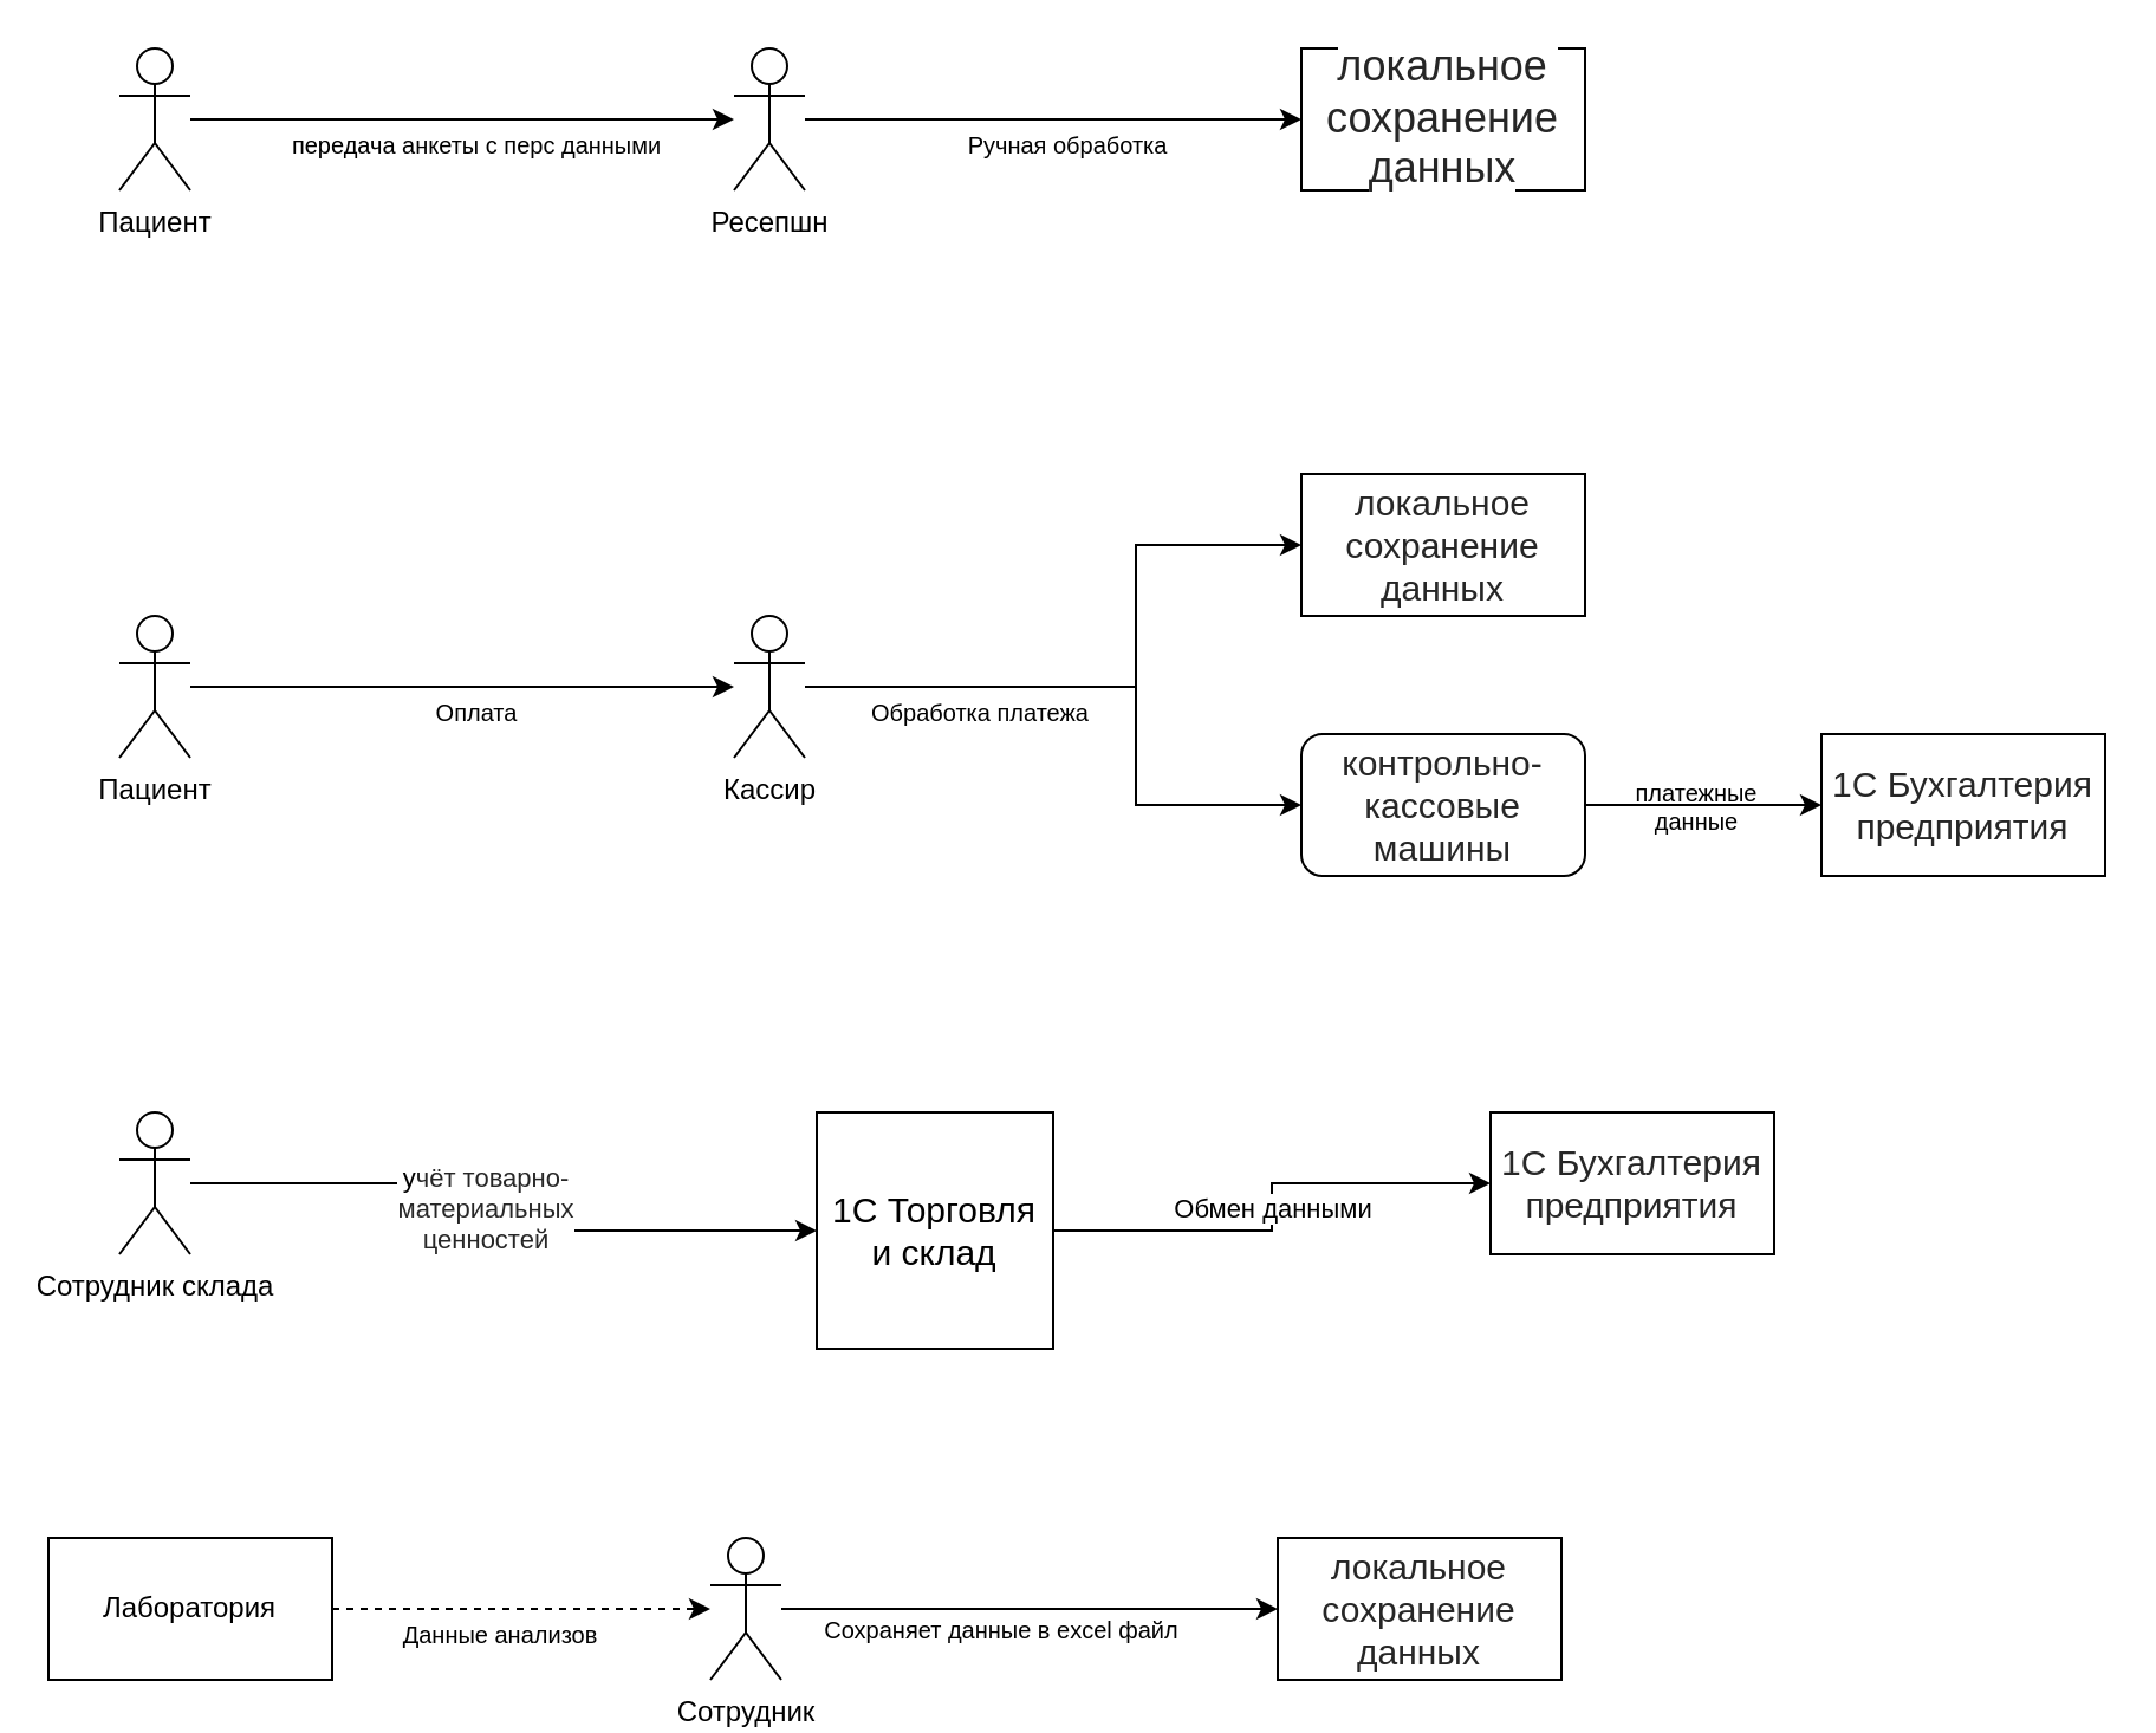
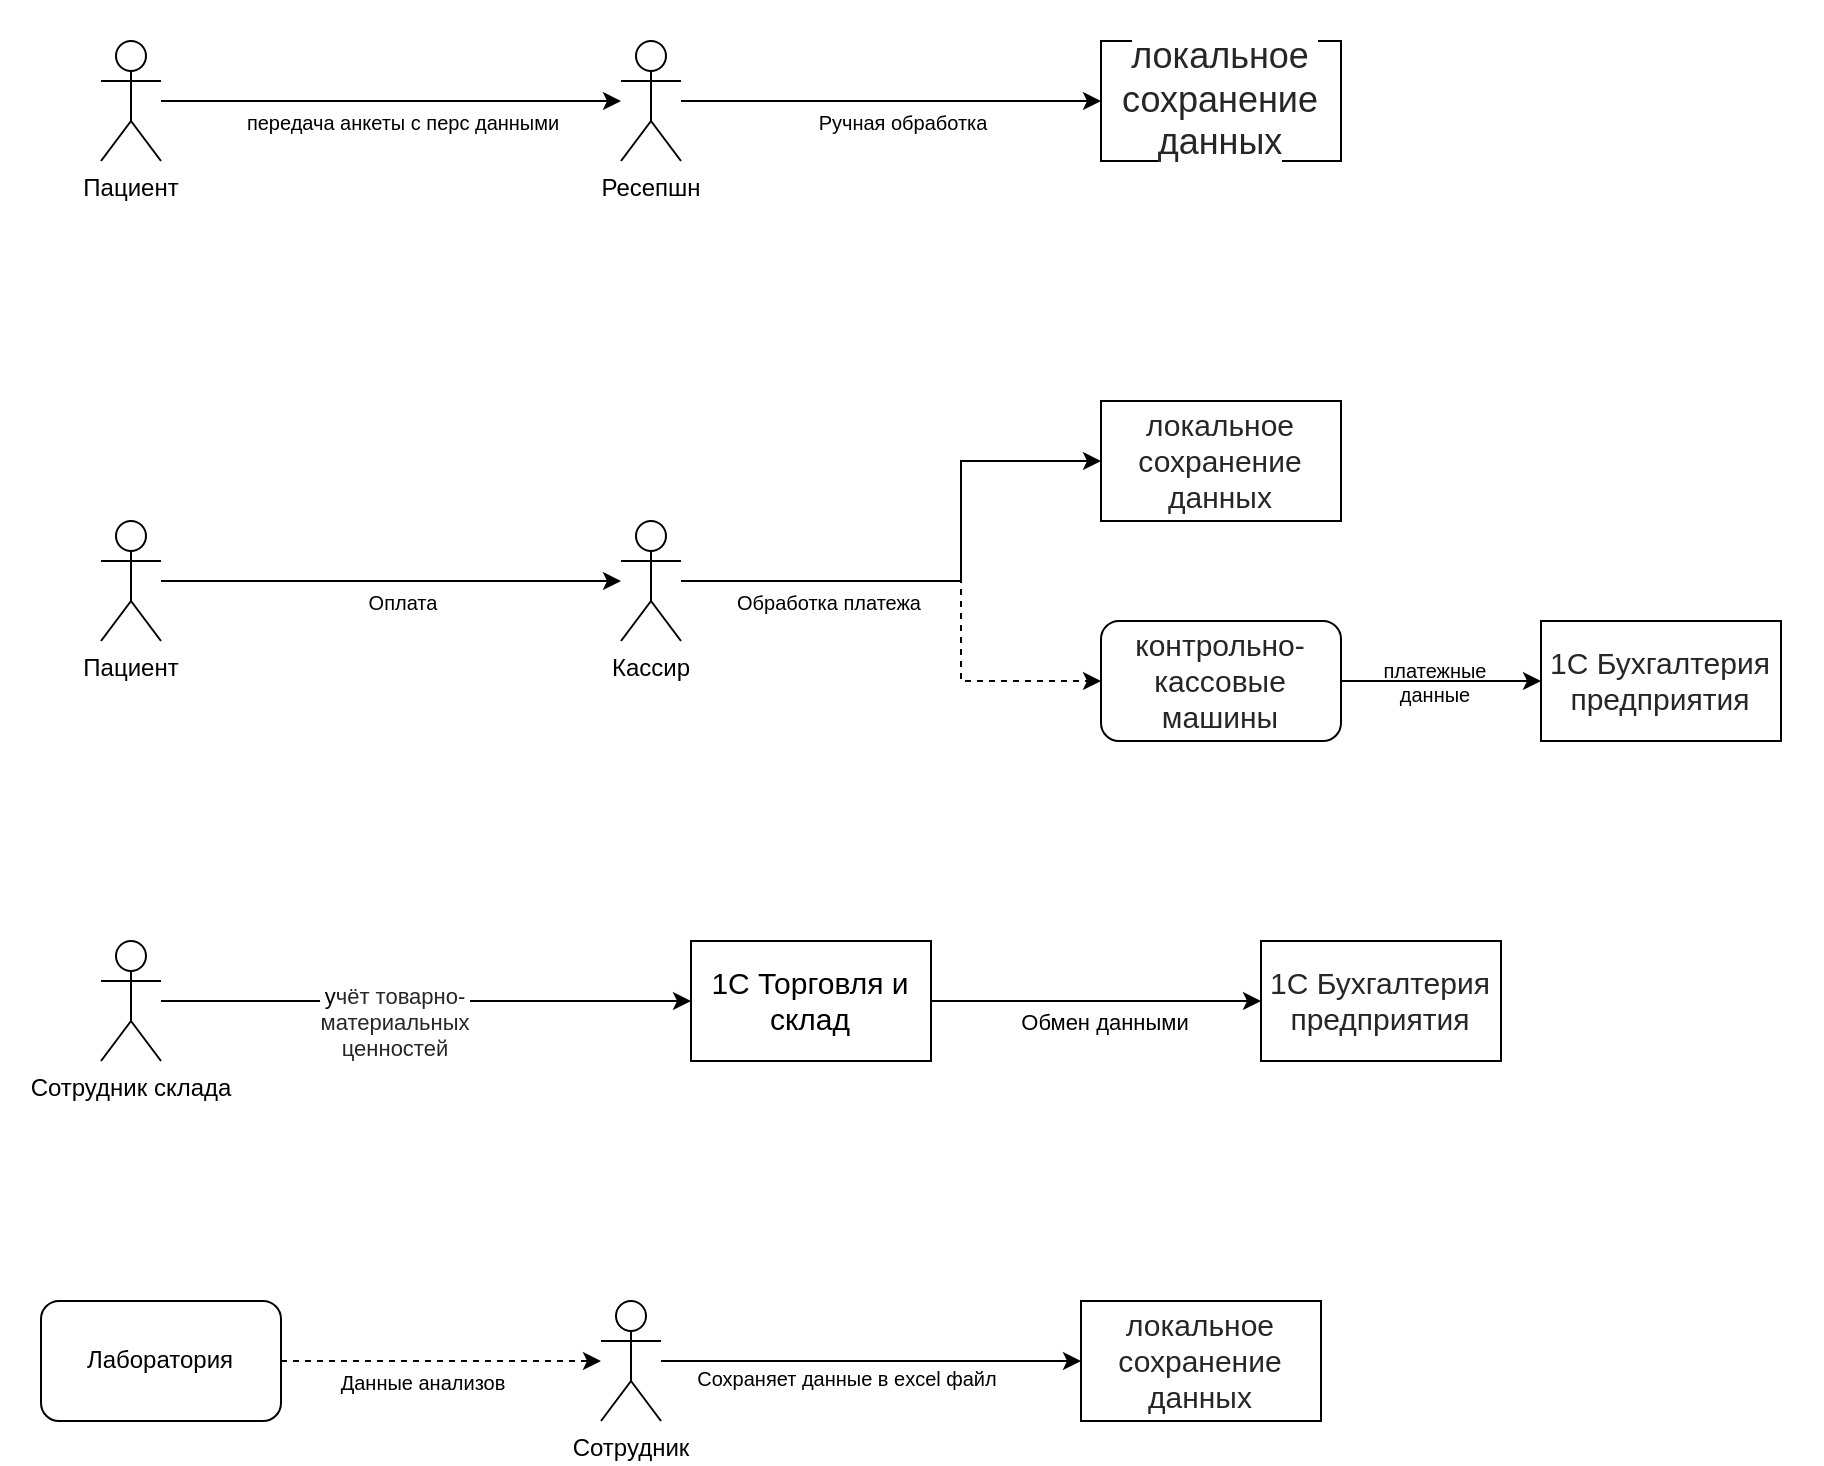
  <mxCell id="0" />
  <mxCell id="1" parent="0" />
  <mxCell id="2" style="edgeStyle=orthogonalEdgeStyle;rounded=0;orthogonalLoop=1;jettySize=auto;html=1;" edge="1" parent="1" source="4" target="7"><mxGeometry relative="1" as="geometry" /></mxCell>
  <mxCell id="3" value="&lt;font style=&quot;font-size: 10px;&quot;&gt;передача анкеты с перс данными&lt;/font&gt;" style="edgeLabel;html=1;align=center;verticalAlign=middle;resizable=0;points=[];" vertex="1" connectable="0" parent="2"><mxGeometry x="0.425" y="3" relative="1" as="geometry"><mxPoint x="-44" y="13" as="offset" /></mxGeometry></mxCell>
  <mxCell id="4" value="Пациент" style="shape=umlActor;verticalLabelPosition=bottom;verticalAlign=top;html=1;outlineConnect=0;" vertex="1" parent="1"><mxGeometry x="50" y="20" width="30" height="60" as="geometry" /></mxCell>
  <mxCell id="5" style="edgeStyle=orthogonalEdgeStyle;rounded=0;orthogonalLoop=1;jettySize=auto;html=1;" edge="1" parent="1" source="7" target="8"><mxGeometry relative="1" as="geometry" /></mxCell>
  <mxCell id="6" value="Ручная обработка" style="edgeLabel;html=1;align=center;verticalAlign=middle;resizable=0;points=[];fontSize=10;" vertex="1" connectable="0" parent="5"><mxGeometry x="0.5" y="2" relative="1" as="geometry"><mxPoint x="-48" y="12" as="offset" /></mxGeometry></mxCell>
  <mxCell id="7" value="Ресепшн" style="shape=umlActor;verticalLabelPosition=bottom;verticalAlign=top;html=1;outlineConnect=0;" vertex="1" parent="1"><mxGeometry x="310" y="20" width="30" height="60" as="geometry" /></mxCell>
  <mxCell id="8" value="&lt;span style=&quot;color: rgba(0, 0, 0, 0.85); font-family: &amp;quot;YS Text&amp;quot;, sans-serif; font-size: 18px; text-align: start; white-space-collapse: preserve; background-color: rgb(255, 255, 255);&quot;&gt;локальное сохранение данных&lt;/span&gt;" style="rounded=0;whiteSpace=wrap;html=1;" vertex="1" parent="1"><mxGeometry x="550" y="20" width="120" height="60" as="geometry" /></mxCell>
  <mxCell id="9" style="edgeStyle=orthogonalEdgeStyle;rounded=0;orthogonalLoop=1;jettySize=auto;html=1;" edge="1" parent="1" source="11" target="15"><mxGeometry relative="1" as="geometry" /></mxCell>
  <mxCell id="10" value="&lt;span style=&quot;font-size: 10px;&quot;&gt;Оплата&lt;/span&gt;" style="edgeLabel;html=1;align=center;verticalAlign=middle;resizable=0;points=[];" vertex="1" connectable="0" parent="9"><mxGeometry x="0.425" y="3" relative="1" as="geometry"><mxPoint x="-44" y="13" as="offset" /></mxGeometry></mxCell>
  <mxCell id="11" value="Пациент" style="shape=umlActor;verticalLabelPosition=bottom;verticalAlign=top;html=1;outlineConnect=0;" vertex="1" parent="1"><mxGeometry x="50" y="260" width="30" height="60" as="geometry" /></mxCell>
  <mxCell id="12" style="edgeStyle=orthogonalEdgeStyle;rounded=0;orthogonalLoop=1;jettySize=auto;html=1;" edge="1" parent="1" source="15" target="16"><mxGeometry relative="1" as="geometry"><Array as="points"><mxPoint x="480" y="290" /><mxPoint x="480" y="230" /></Array></mxGeometry></mxCell>
- <mxCell id="13" style="edgeStyle=orthogonalEdgeStyle;rounded=0;orthogonalLoop=1;jettySize=auto;html=1;entryX=0;entryY=0.5;entryDx=0;entryDy=0;" edge="1" parent="1" source="15" target="19"><mxGeometry relative="1" as="geometry"><Array as="points"><mxPoint x="480" y="290" /><mxPoint x="480" y="340" /></Array></mxGeometry></mxCell>
+ <mxCell id="13" style="edgeStyle=orthogonalEdgeStyle;rounded=0;orthogonalLoop=1;jettySize=auto;html=1;entryX=0;entryY=0.5;entryDx=0;entryDy=0;dashed=1;" edge="1" parent="1" source="15" target="19"><mxGeometry relative="1" as="geometry"><Array as="points"><mxPoint x="480" y="290" /><mxPoint x="480" y="340" /></Array></mxGeometry></mxCell>
  <mxCell id="14" value="Обработка платежа" style="edgeLabel;html=1;align=center;verticalAlign=middle;resizable=0;points=[];fontSize=10;" vertex="1" connectable="0" parent="13"><mxGeometry x="0.435" relative="1" as="geometry"><mxPoint x="-67" y="-37" as="offset" /></mxGeometry></mxCell>
  <mxCell id="15" value="Кассир" style="shape=umlActor;verticalLabelPosition=bottom;verticalAlign=top;html=1;outlineConnect=0;" vertex="1" parent="1"><mxGeometry x="310" y="260" width="30" height="60" as="geometry" /></mxCell>
  <mxCell id="16" value="&lt;span style=&quot;color: rgba(0, 0, 0, 0.85); font-family: &amp;quot;YS Text&amp;quot;, sans-serif; text-align: start; white-space-collapse: preserve; background-color: rgb(255, 255, 255);&quot;&gt;&lt;font style=&quot;font-size: 15px;&quot;&gt;локальное сохранение данных&lt;/font&gt;&lt;/span&gt;" style="rounded=0;whiteSpace=wrap;html=1;" vertex="1" parent="1"><mxGeometry x="550" y="200" width="120" height="60" as="geometry" /></mxCell>
  <mxCell id="17" style="edgeStyle=orthogonalEdgeStyle;rounded=0;orthogonalLoop=1;jettySize=auto;html=1;" edge="1" parent="1" source="19" target="20"><mxGeometry relative="1" as="geometry" /></mxCell>
  <mxCell id="18" value="платежные &lt;br&gt;данные" style="edgeLabel;html=1;align=center;verticalAlign=middle;resizable=0;points=[];fontColor=default;labelBackgroundColor=none;fontSize=10;" vertex="1" connectable="0" parent="17"><mxGeometry x="-0.085" y="-3" relative="1" as="geometry"><mxPoint y="-3" as="offset" /></mxGeometry></mxCell>
  <mxCell id="19" value="&lt;span style=&quot;color: rgba(0, 0, 0, 0.85); font-family: &amp;quot;YS Text&amp;quot;, sans-serif; text-align: left; white-space-collapse: preserve-breaks; background-color: rgb(255, 255, 255);&quot;&gt;&lt;font style=&quot;font-size: 15px;&quot;&gt;контрольно-кассовые машины&lt;/font&gt;&lt;/span&gt;" style="whiteSpace=wrap;html=1;rounded=1;" vertex="1" parent="1"><mxGeometry x="550" y="310" width="120" height="60" as="geometry" /></mxCell>
  <mxCell id="20" value="&lt;span style=&quot;color: rgba(0, 0, 0, 0.85); font-family: &amp;quot;YS Text&amp;quot;, sans-serif; text-align: left; white-space-collapse: preserve-breaks; background-color: rgb(255, 255, 255);&quot;&gt;&lt;font style=&quot;font-size: 15px;&quot;&gt;1С Бухгалтерия предприятия&lt;/font&gt;&lt;/span&gt;" style="rounded=0;whiteSpace=wrap;html=1;" vertex="1" parent="1"><mxGeometry x="770" y="310" width="120" height="60" as="geometry" /></mxCell>
  <mxCell id="21" style="edgeStyle=orthogonalEdgeStyle;rounded=0;orthogonalLoop=1;jettySize=auto;html=1;exitX=1;exitY=0.5;exitDx=0;exitDy=0;dashed=1;" edge="1" parent="1" source="25" target="24"><mxGeometry relative="1" as="geometry"><mxPoint x="70" y="680" as="sourcePoint" /></mxGeometry></mxCell>
  <mxCell id="22" value="&lt;span style=&quot;font-size: 10px;&quot;&gt;Данные анализов&lt;/span&gt;" style="edgeLabel;html=1;align=center;verticalAlign=middle;resizable=0;points=[];" vertex="1" connectable="0" parent="21"><mxGeometry x="0.425" y="3" relative="1" as="geometry"><mxPoint x="-44" y="13" as="offset" /></mxGeometry></mxCell>
  <mxCell id="23" style="edgeStyle=orthogonalEdgeStyle;rounded=0;orthogonalLoop=1;jettySize=auto;html=1;" edge="1" parent="1" source="24" target="26"><mxGeometry relative="1" as="geometry" /></mxCell>
  <mxCell id="24" value="Сотрудник" style="shape=umlActor;verticalLabelPosition=bottom;verticalAlign=top;html=1;outlineConnect=0;" vertex="1" parent="1"><mxGeometry x="300" y="650" width="30" height="60" as="geometry" /></mxCell>
- <mxCell id="25" value="Лаборатория" style="rounded=0;whiteSpace=wrap;html=1;" vertex="1" parent="1"><mxGeometry x="20" y="650" width="120" height="60" as="geometry" /></mxCell>
+ <mxCell id="25" value="Лаборатория" style="whiteSpace=wrap;html=1;rounded=1;" vertex="1" parent="1"><mxGeometry x="20" y="650" width="120" height="60" as="geometry" /></mxCell>
  <mxCell id="26" value="&lt;span style=&quot;color: rgba(0, 0, 0, 0.85); font-family: &amp;quot;YS Text&amp;quot;, sans-serif; font-size: 15px; text-align: start; white-space-collapse: preserve; background-color: rgb(255, 255, 255);&quot;&gt;локальное сохранение данных&lt;/span&gt;" style="rounded=0;whiteSpace=wrap;html=1;" vertex="1" parent="1"><mxGeometry x="540" y="650" width="120" height="60" as="geometry" /></mxCell>
  <mxCell id="27" value="Сохраняет данные в excel файл" style="edgeLabel;html=1;align=center;verticalAlign=middle;resizable=0;points=[];fontSize=10;" vertex="1" connectable="0" parent="1"><mxGeometry x="420" y="690" as="geometry"><mxPoint x="2" y="-2" as="offset" /></mxGeometry></mxCell>
  <mxCell id="28" style="edgeStyle=orthogonalEdgeStyle;rounded=0;orthogonalLoop=1;jettySize=auto;html=1;entryX=0;entryY=0.5;entryDx=0;entryDy=0;" edge="1" parent="1" source="30" target="33"><mxGeometry relative="1" as="geometry" /></mxCell>
  <mxCell id="29" value="&lt;font&gt;у&lt;span style=&quot;color: rgba(0, 0, 0, 0.85); font-family: &amp;quot;YS Text&amp;quot;, sans-serif; text-align: left; white-space: pre-line;&quot;&gt;чёт товарно-материальных ценностей&lt;/span&gt;&lt;/font&gt;" style="edgeLabel;html=1;align=center;verticalAlign=middle;resizable=0;points=[];" vertex="1" connectable="0" parent="28"><mxGeometry x="-0.224" relative="1" as="geometry"><mxPoint x="13" y="10" as="offset" /></mxGeometry></mxCell>
  <mxCell id="30" value="Сотрудник склада" style="shape=umlActor;verticalLabelPosition=bottom;verticalAlign=top;html=1;outlineConnect=0;" vertex="1" parent="1"><mxGeometry x="50" y="470" width="30" height="60" as="geometry" /></mxCell>
  <mxCell id="31" style="edgeStyle=orthogonalEdgeStyle;rounded=0;orthogonalLoop=1;jettySize=auto;html=1;entryX=0;entryY=0.5;entryDx=0;entryDy=0;" edge="1" parent="1" source="33" target="34"><mxGeometry relative="1" as="geometry" /></mxCell>
  <mxCell id="32" value="Обмен данными" style="edgeLabel;html=1;align=center;verticalAlign=middle;resizable=0;points=[];" vertex="1" connectable="0" parent="31"><mxGeometry x="0.304" y="1" relative="1" as="geometry"><mxPoint x="-22" y="11" as="offset" /></mxGeometry></mxCell>
- <mxCell id="33" value="&lt;font style=&quot;font-size: 15px;&quot;&gt;1С Торговля и склад&lt;/font&gt;" style="rounded=0;whiteSpace=wrap;html=1;" vertex="1" parent="1"><mxGeometry x="345" y="470" width="100" height="100" as="geometry" /></mxCell>
+ <mxCell id="33" value="&lt;font style=&quot;font-size: 15px;&quot;&gt;1С Торговля и склад&lt;/font&gt;" style="rounded=0;whiteSpace=wrap;html=1;" vertex="1" parent="1"><mxGeometry x="345" y="470" width="120" height="60" as="geometry" /></mxCell>
  <mxCell id="34" value="&lt;span style=&quot;color: rgba(0, 0, 0, 0.85); font-family: &amp;quot;YS Text&amp;quot;, sans-serif; text-align: left; white-space-collapse: preserve-breaks; background-color: rgb(255, 255, 255);&quot;&gt;&lt;font style=&quot;font-size: 15px;&quot;&gt;1С Бухгалтерия предприятия&lt;/font&gt;&lt;/span&gt;" style="rounded=0;whiteSpace=wrap;html=1;" vertex="1" parent="1"><mxGeometry x="630" y="470" width="120" height="60" as="geometry" /></mxCell>
